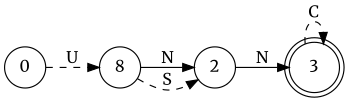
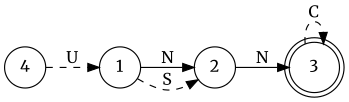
  digraph {
    fontname=Merriweather
    rankdir=LR
    node [color=black fontname=Merriweather shape=circle]
    edge [fontname=Merriweather style=dashed]
-   n1 [label=0]
-   n2 [label=8]
+   n1 [label=4]
+   n2 [label=1]
    n3 [label=2]
    n4 [label=3 shape=doublecircle]
    n1 -> n2 [label=U]
    n2 -> n3 [label=N style=solid]
    n2 -> n3 [label=S]
    n3 -> n4 [label=N style=solid]
    n4 -> n4 [label=C]
  }
